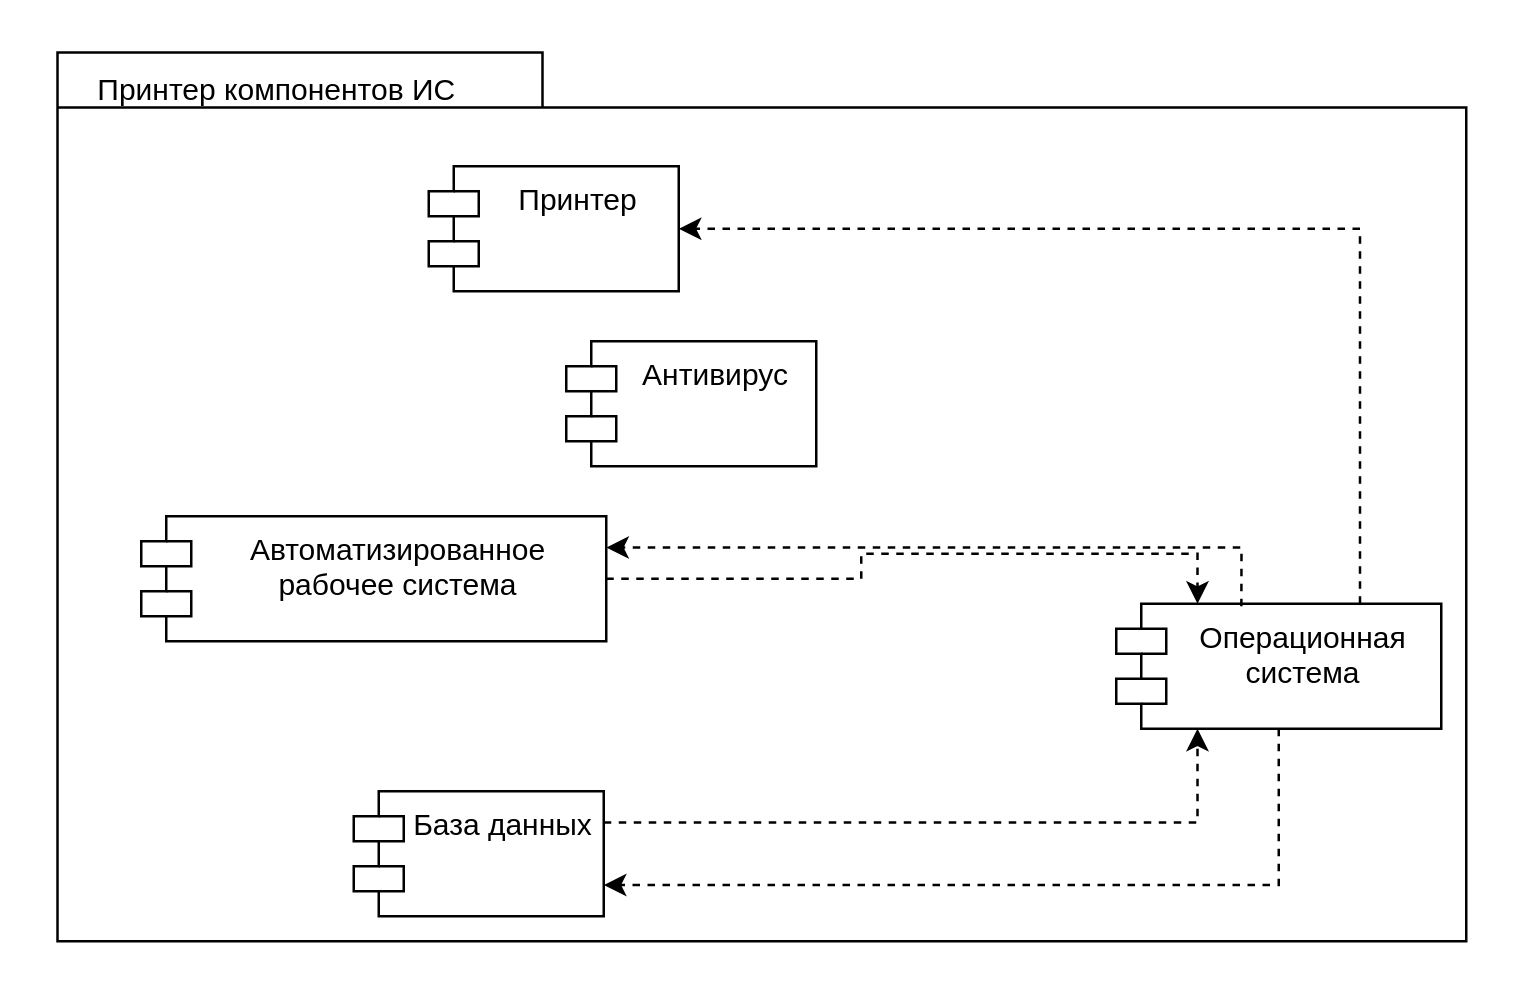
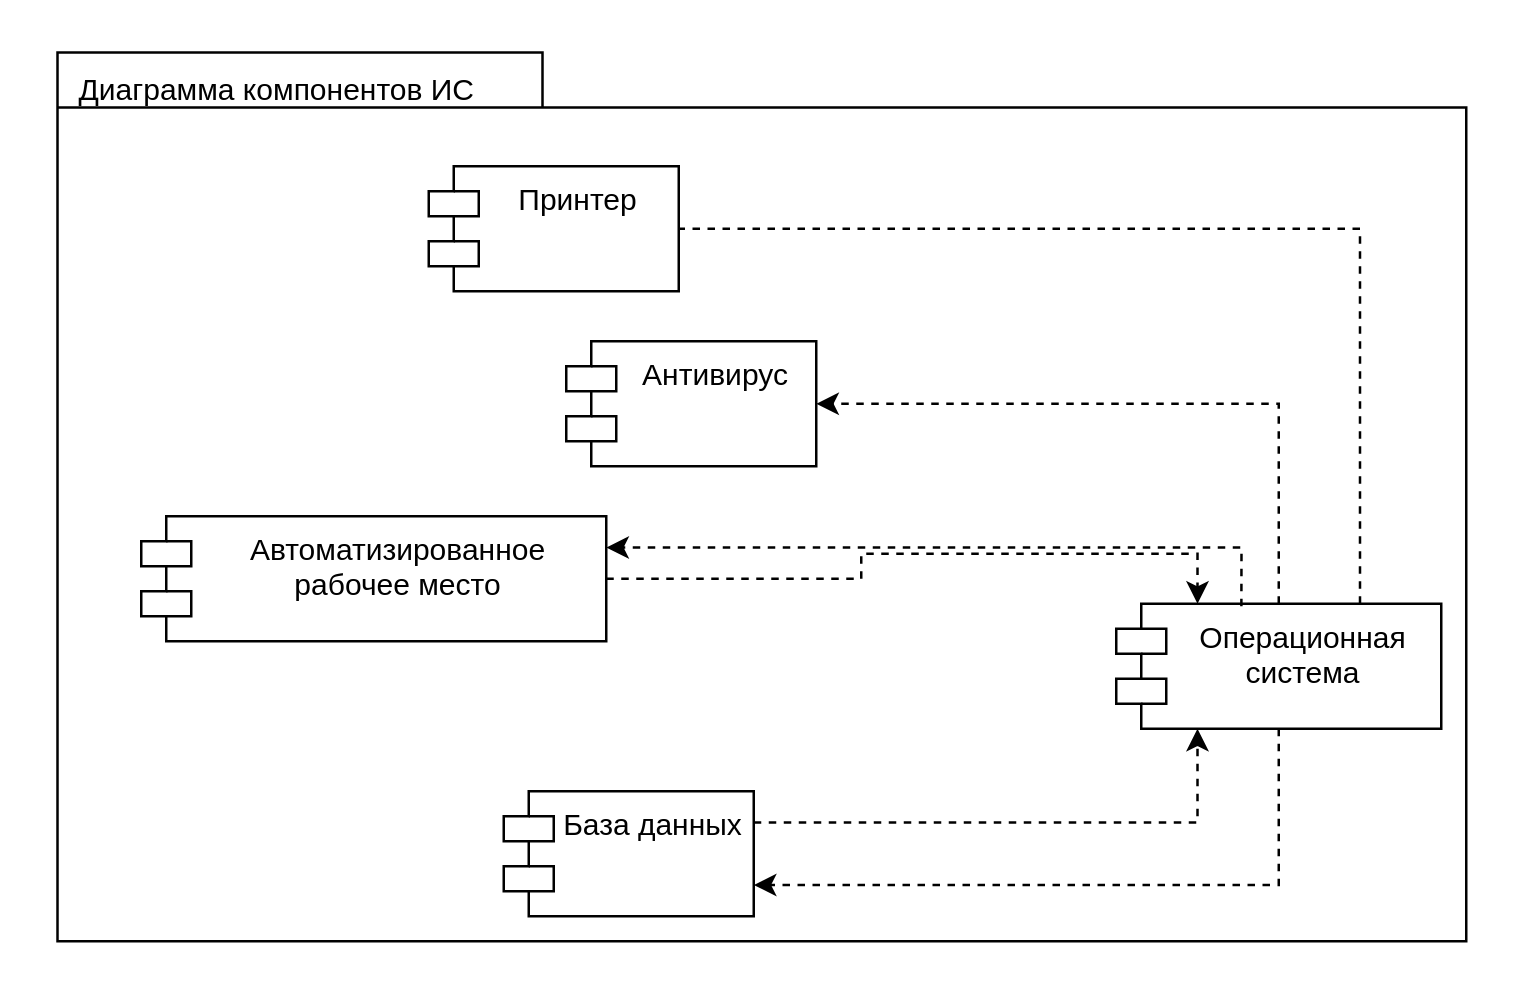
  <mxCell id="0" />
  <mxCell id="1" parent="0" />
  <mxCell id="2" value="" style="shape=folder;fontStyle=1;spacingTop=10;tabWidth=194;tabHeight=22;tabPosition=left;html=1;rounded=0;shadow=0;comic=0;labelBackgroundColor=none;strokeWidth=1;fillColor=none;fontFamily=Verdana;fontSize=10;align=center;" parent="1" vertex="1"><mxGeometry x="22.5" y="20.5" width="563.5" height="355.5" as="geometry" /></mxCell>
- <mxCell id="3" value="Автоматизированное рабочее система" style="shape=module;align=left;spacingLeft=20;align=center;verticalAlign=top;whiteSpace=wrap;html=1;" parent="1" vertex="1"><mxGeometry x="56" y="206" width="186" height="50" as="geometry" /></mxCell>
- <mxCell id="4" style="edgeStyle=orthogonalEdgeStyle;rounded=0;orthogonalLoop=1;jettySize=auto;html=1;entryX=1;entryY=0.5;entryDx=0;entryDy=0;dashed=1;exitX=0.75;exitY=0;exitDx=0;exitDy=0;" parent="1" source="10" target="5" edge="1"><mxGeometry relative="1" as="geometry" /></mxCell>
+ <mxCell id="3" value="Автоматизированное рабочее место" style="shape=module;align=left;spacingLeft=20;align=center;verticalAlign=top;whiteSpace=wrap;html=1;" parent="1" vertex="1"><mxGeometry x="56" y="206" width="186" height="50" as="geometry" /></mxCell>
+ <mxCell id="4" style="edgeStyle=orthogonalEdgeStyle;rounded=0;orthogonalLoop=1;jettySize=auto;html=1;entryX=1;entryY=0.5;entryDx=0;entryDy=0;dashed=1;exitX=0.75;exitY=0;exitDx=0;exitDy=0;endArrow=none;" parent="1" source="10" target="5" edge="1"><mxGeometry relative="1" as="geometry" /></mxCell>
  <mxCell id="5" value="Принтер" style="shape=module;align=left;spacingLeft=20;align=center;verticalAlign=top;whiteSpace=wrap;html=1;" parent="1" vertex="1"><mxGeometry x="171" y="66" width="100" height="50" as="geometry" /></mxCell>
- <mxCell id="6" value="База данных" style="shape=module;align=left;spacingLeft=20;align=center;verticalAlign=top;whiteSpace=wrap;html=1;" parent="1" vertex="1"><mxGeometry x="141" y="316" width="100" height="50" as="geometry" /></mxCell>
+ <mxCell id="6" value="База данных" style="shape=module;align=left;spacingLeft=20;align=center;verticalAlign=top;whiteSpace=wrap;html=1;" parent="1" vertex="1"><mxGeometry x="201" y="316" width="100" height="50" as="geometry" /></mxCell>
+ <mxCell id="7" style="edgeStyle=orthogonalEdgeStyle;rounded=0;orthogonalLoop=1;jettySize=auto;html=1;exitX=0.5;exitY=0;exitDx=0;exitDy=0;dashed=1;entryX=1;entryY=0.5;entryDx=0;entryDy=0;" parent="1" source="10" target="8" edge="1"><mxGeometry relative="1" as="geometry" /></mxCell>
  <mxCell id="8" value="Антивирус" style="shape=module;align=left;spacingLeft=20;align=center;verticalAlign=top;whiteSpace=wrap;html=1;" parent="1" vertex="1"><mxGeometry x="226" y="136" width="100" height="50" as="geometry" /></mxCell>
  <mxCell id="9" style="edgeStyle=orthogonalEdgeStyle;rounded=0;orthogonalLoop=1;jettySize=auto;html=1;exitX=1;exitY=0.5;exitDx=0;exitDy=0;entryX=0.25;entryY=0;entryDx=0;entryDy=0;dashed=1;" parent="1" source="3" target="10" edge="1"><mxGeometry relative="1" as="geometry"><mxPoint x="296" y="318.5" as="sourcePoint" /></mxGeometry></mxCell>
  <mxCell id="10" value="Операционная система" style="shape=module;align=left;spacingLeft=20;align=center;verticalAlign=top;whiteSpace=wrap;html=1;" parent="1" vertex="1"><mxGeometry x="446" y="241" width="130" height="50" as="geometry" /></mxCell>
  <mxCell id="11" style="edgeStyle=orthogonalEdgeStyle;rounded=0;orthogonalLoop=1;jettySize=auto;html=1;exitX=1;exitY=0.25;exitDx=0;exitDy=0;entryX=0.25;entryY=1;entryDx=0;entryDy=0;dashed=1;" parent="1" source="6" target="10" edge="1"><mxGeometry relative="1" as="geometry" /></mxCell>
- <mxCell id="12" value="Принтер компонентов ИС" style="text;html=1;align=center;verticalAlign=middle;resizable=0;points=[];autosize=1;strokeColor=none;fillColor=none;" vertex="1" parent="1"><mxGeometry x="20" y="20.5" width="180" height="30" as="geometry" /></mxCell>
+ <mxCell id="12" value="Диаграмма компонентов ИС" style="text;html=1;align=center;verticalAlign=middle;resizable=0;points=[];autosize=1;strokeColor=none;fillColor=none;" vertex="1" parent="1"><mxGeometry x="20" y="20.5" width="180" height="30" as="geometry" /></mxCell>
  <mxCell id="13" style="edgeStyle=orthogonalEdgeStyle;rounded=0;orthogonalLoop=1;jettySize=auto;html=1;exitX=0.5;exitY=1;exitDx=0;exitDy=0;entryX=1;entryY=0.75;entryDx=0;entryDy=0;dashed=1;" edge="1" parent="1" source="10" target="6"><mxGeometry relative="1" as="geometry"><mxPoint x="346" y="339" as="sourcePoint" /><mxPoint x="489" y="316" as="targetPoint" /></mxGeometry></mxCell>
  <mxCell id="14" style="edgeStyle=orthogonalEdgeStyle;rounded=0;orthogonalLoop=1;jettySize=auto;html=1;exitX=0.385;exitY=0.02;exitDx=0;exitDy=0;entryX=1;entryY=0.25;entryDx=0;entryDy=0;dashed=1;exitPerimeter=0;" edge="1" parent="1" source="10" target="3"><mxGeometry relative="1" as="geometry"><mxPoint x="521" y="316" as="sourcePoint" /><mxPoint x="346" y="364" as="targetPoint" /></mxGeometry></mxCell>
